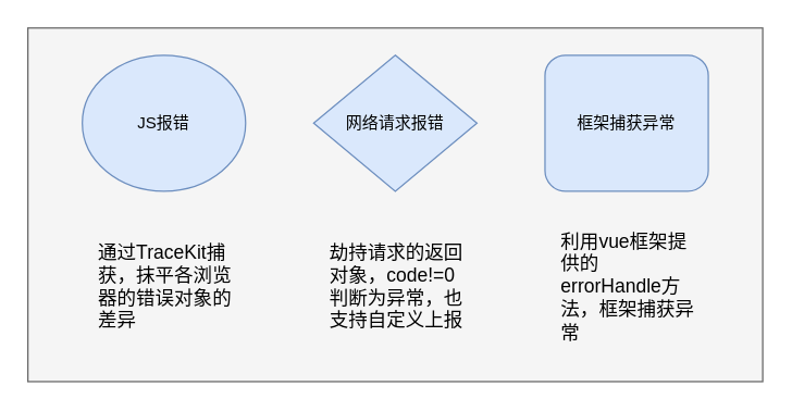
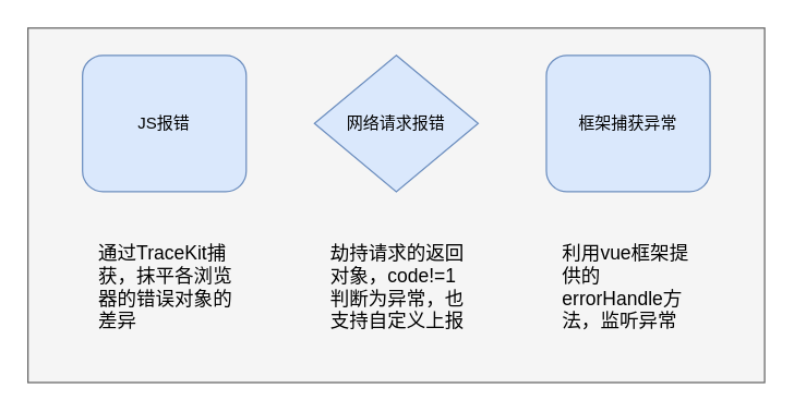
  <mxCell id="0" />
  <mxCell id="1" parent="0" />
  <mxCell id="2" value="" style="rounded=0;whiteSpace=wrap;html=1;fillColor=#f5f5f5;strokeColor=#666666;fontColor=#333333;" vertex="1" parent="1"><mxGeometry x="20" y="20" width="540" height="260" as="geometry" /></mxCell>
- <mxCell id="3" value="JS报错" style="ellipse;whiteSpace=wrap;html=1;fillColor=#dae8fc;strokeColor=#6c8ebf;" vertex="1" parent="1"><mxGeometry x="60" y="40" width="120" height="100" as="geometry" /></mxCell>
+ <mxCell id="3" value="JS报错" style="rounded=1;whiteSpace=wrap;html=1;fillColor=#dae8fc;strokeColor=#6c8ebf;" vertex="1" parent="1"><mxGeometry x="60" y="40" width="120" height="100" as="geometry" /></mxCell>
  <mxCell id="4" value="网络请求报错" style="rhombus;whiteSpace=wrap;html=1;fillColor=#dae8fc;strokeColor=#6c8ebf;" vertex="1" parent="1"><mxGeometry x="230" y="40" width="120" height="100" as="geometry" /></mxCell>
  <mxCell id="5" value="框架捕获异常" style="rounded=1;whiteSpace=wrap;html=1;fillColor=#dae8fc;strokeColor=#6c8ebf;" vertex="1" parent="1"><mxGeometry x="400" y="40" width="120" height="100" as="geometry" /></mxCell>
  <mxCell id="6" value="通过TraceKit捕获，抹平各浏览器的错误对象的差异" style="text;html=1;strokeColor=none;fillColor=none;align=left;verticalAlign=middle;whiteSpace=wrap;rounded=0;fontSize=14;" vertex="1" parent="1"><mxGeometry x="70" y="170" width="100" height="80" as="geometry" /></mxCell>
- <mxCell id="7" value="劫持请求的返回对象，code!=0判断为异常，也支持自定义上报" style="text;html=1;strokeColor=none;fillColor=none;align=left;verticalAlign=middle;whiteSpace=wrap;rounded=0;fontSize=14;" vertex="1" parent="1"><mxGeometry x="240" y="170" width="100" height="80" as="geometry" /></mxCell>
- <mxCell id="8" value="利用vue框架提供的errorHandle方法，框架捕获异常" style="text;html=1;strokeColor=none;fillColor=none;align=left;verticalAlign=middle;whiteSpace=wrap;rounded=0;fontSize=14;" vertex="1" parent="1"><mxGeometry x="410" y="170" width="100" height="80" as="geometry" /></mxCell>
+ <mxCell id="7" value="劫持请求的返回对象，code!=1判断为异常，也支持自定义上报" style="text;html=1;strokeColor=none;fillColor=none;align=left;verticalAlign=middle;whiteSpace=wrap;rounded=0;fontSize=14;" vertex="1" parent="1"><mxGeometry x="240" y="170" width="100" height="80" as="geometry" /></mxCell>
+ <mxCell id="8" value="利用vue框架提供的errorHandle方法，监听异常" style="text;html=1;strokeColor=none;fillColor=none;align=left;verticalAlign=middle;whiteSpace=wrap;rounded=0;fontSize=14;" vertex="1" parent="1"><mxGeometry x="410" y="170" width="100" height="80" as="geometry" /></mxCell>
